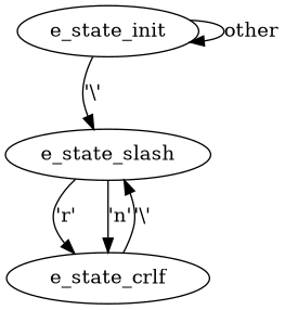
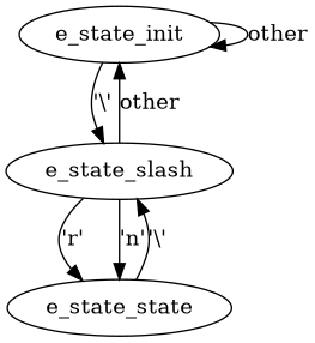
  digraph {
    e_state_init
    e_state_slash
-   e_state_crlf
+   e_state_crlf [label=e_state_state]
    e_state_init -> e_state_init [label=other]
    e_state_init -> e_state_slash [label="'\\'"]
+   e_state_slash -> e_state_init [label=other]
    e_state_slash -> e_state_crlf [label="'r'"]
    e_state_slash -> e_state_crlf [label="'n'"]
    e_state_crlf -> e_state_slash [label="'\\'"]
  }
